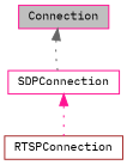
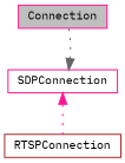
  digraph {
    fontname="IBM Plex Mono"
    node [color=deeppink fillcolor=white fontname="IBM Plex Mono" fontsize=10 shape=record style=filled]
    edge [dir=back fontname="IBM Plex Mono" fontsize=10 labelfontname=Helvetica labelfontsize=10 style=dotted]
    n1 [fillcolor=grey75 fontcolor=black height=0.2 label=Connection width=0.4]
    n2 [height=0.2 label=SDPConnection width=0.4]
    n3 [color=brown height=0.2 label=RTSPConnection width=0.4]
-   n1 -> n2 [color=gray40]
+   n2 -> n1 [color=gray40]
    n2 -> n3 [color=deeppink]
  }
